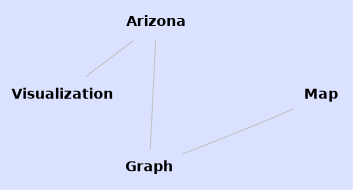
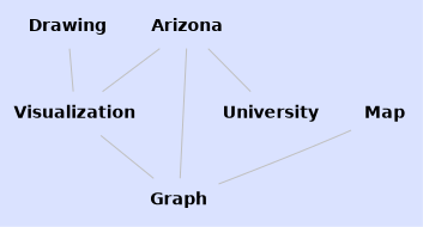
  graph {
    bgcolor="#dae2ff"
    forcelabels=false
    node [cluster=2 clustercolor="#fed9a6" fontname="Helvetica-Bold" margin=0 shape=plaintext]
    edge [color=grey]
+   n1 [height=0.5 label=Drawing width=1.1528]
    n2 [height=0.5 label=Visualization width=1.6111]
    n3 [height=0.5 label="Graph" width=0.90278]
    n4 [cluster=1 clustercolor="#fbb4ae" height=0.5 label=Arizona width=1.0833]
+   n5 [cluster=1 clustercolor="#fbb4ae" height=0.5 label=University width=1.3333]
    n6 [height=0.5 label=Map width=0.76389]
+   n1 -- n2
+   n2 -- n3
    n4 -- n2
    n4 -- n3
+   n4 -- n5
    n6 -- n3
  }
